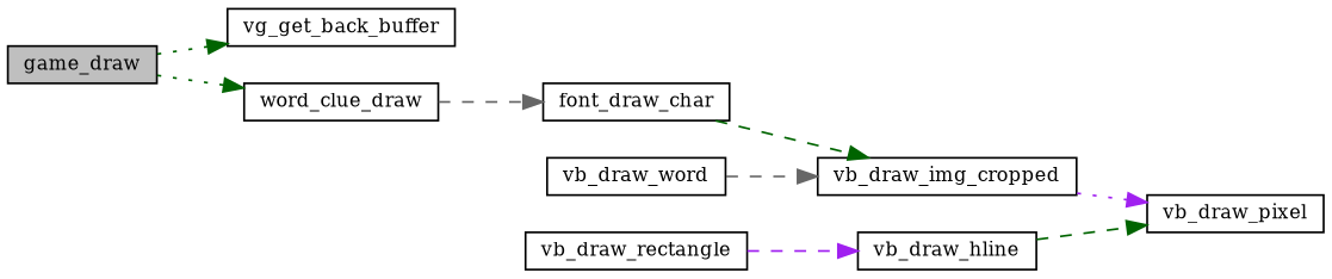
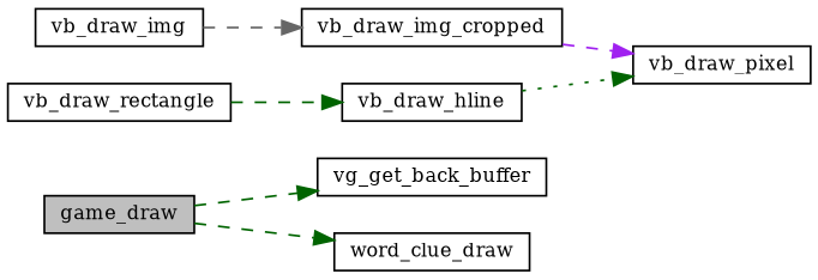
  digraph {
    fontname="DejaVu Serif"
    rankdir=LR
    node [color=black fillcolor=white fontname="DejaVu Serif" fontsize=10 shape=record style=filled]
    edge [color=darkgreen fontname="DejaVu Serif" fontsize=10 labelfontname=Helvetica labelfontsize=10 style=dashed]
    n1 [fillcolor=grey75 fontcolor=black height=0.2 label=game_draw width=0.4]
    n2 [height=0.2 label=vg_get_back_buffer width=0.4]
    n3 [height=0.2 label=word_clue_draw width=0.4]
-   n4 [height=0.2 label=vb_draw_word width=0.4]
+   n4 [height=0.2 label=vb_draw_img width=0.4]
    n5 [height=0.2 label=vb_draw_img_cropped width=0.4]
-   n6 [height=0.2 label=font_draw_char width=0.4]
    n7 [height=0.2 label=vb_draw_pixel width=0.4]
    n8 [height=0.2 label=vb_draw_rectangle width=0.4]
    n9 [height=0.2 label=vb_draw_hline width=0.4]
-   n1 -> n2 [style=dotted]
-   n1 -> n3 [style=dotted]
-   n3 -> n6 [color=gray40]
+   n1 -> n2
+   n1 -> n3
    n4 -> n5 [color=gray40]
-   n5 -> n7 [color=purple style=dotted]
-   n6 -> n5
-   n8 -> n9 [color=purple]
-   n9 -> n7
+   n5 -> n7 [color=purple]
+   n8 -> n9
+   n9 -> n7 [style=dotted]
  }
